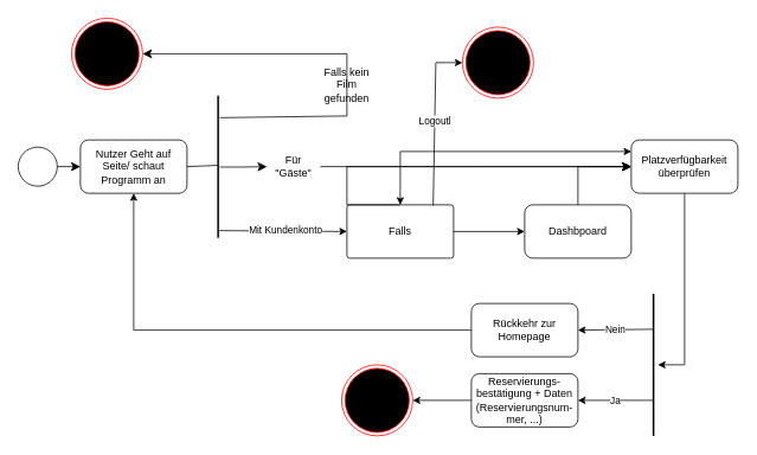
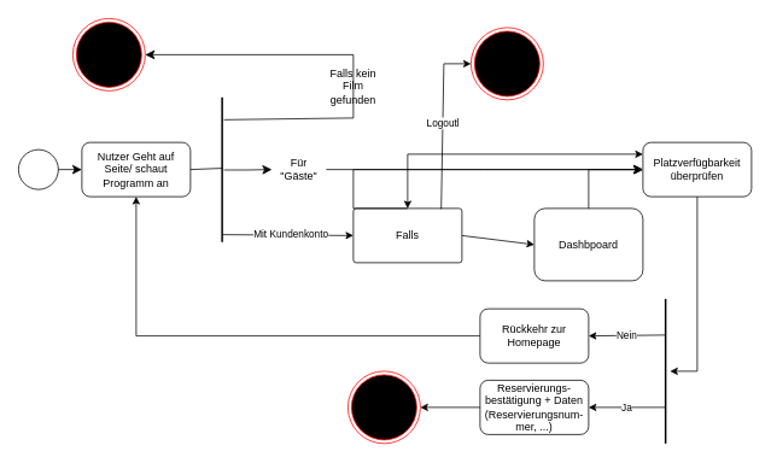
  <mxCell id="0" />
  <mxCell id="1" parent="0" />
  <mxCell id="2" value="" style="ellipse;whiteSpace=wrap;html=1;aspect=fixed;" parent="1" vertex="1"><mxGeometry x="20" y="165" width="44" height="44" as="geometry" /></mxCell>
  <mxCell id="3" value="Nutzer Geht auf Seite/ schaut Programm an" style="rounded=1;whiteSpace=wrap;html=1;" parent="1" vertex="1"><mxGeometry x="90" y="157" width="120" height="60" as="geometry" /></mxCell>
  <mxCell id="4" value="" style="edgeStyle=segmentEdgeStyle;endArrow=classic;html=1;curved=0;rounded=0;endSize=8;startSize=8;exitX=1;exitY=0.5;exitDx=0;exitDy=0;entryX=0;entryY=0.5;entryDx=0;entryDy=0;" parent="1" source="2" target="3" edge="1"><mxGeometry width="50" height="50" relative="1" as="geometry"><mxPoint x="60" y="170" as="sourcePoint" /><mxPoint x="420" y="130" as="targetPoint" /></mxGeometry></mxCell>
  <mxCell id="5" value="" style="line;strokeWidth=2;direction=south;html=1;" parent="1" vertex="1"><mxGeometry x="240" y="107" width="10" height="160" as="geometry" /></mxCell>
  <mxCell id="6" value="" style="endArrow=none;html=1;rounded=0;exitX=1;exitY=0.5;exitDx=0;exitDy=0;entryX=0.491;entryY=0.505;entryDx=0;entryDy=0;entryPerimeter=0;" parent="1" source="3" target="5" edge="1"><mxGeometry width="50" height="50" relative="1" as="geometry"><mxPoint x="130" y="90" as="sourcePoint" /><mxPoint x="360" y="187" as="targetPoint" /></mxGeometry></mxCell>
  <mxCell id="7" value="" style="edgeStyle=segmentEdgeStyle;endArrow=classic;html=1;curved=0;rounded=0;endSize=8;startSize=8;entryX=1;entryY=0.5;entryDx=0;entryDy=0;" parent="1" target="33" edge="1"><mxGeometry width="50" height="50" relative="1" as="geometry"><mxPoint x="390" y="110" as="sourcePoint" /><mxPoint x="163" y="53.5" as="targetPoint" /><Array as="points"><mxPoint x="390" y="60" /></Array></mxGeometry></mxCell>
  <mxCell id="8" value="Platzverfügbarkeit überprüfen" style="rounded=1;whiteSpace=wrap;html=1;" parent="1" vertex="1"><mxGeometry x="710" y="157" width="120" height="60" as="geometry" /></mxCell>
  <mxCell id="9" value="" style="edgeStyle=elbowEdgeStyle;elbow=horizontal;endArrow=classic;html=1;curved=0;rounded=0;endSize=8;startSize=8;exitX=1;exitY=0.5;exitDx=0;exitDy=0;entryX=0;entryY=0.5;entryDx=0;entryDy=0;" parent="1" source="16" target="8" edge="1"><mxGeometry width="50" height="50" relative="1" as="geometry"><mxPoint x="370" y="200" as="sourcePoint" /><mxPoint x="420" y="150" as="targetPoint" /></mxGeometry></mxCell>
  <mxCell id="10" value="Falls" style="rounded=1;whiteSpace=wrap;html=1;arcSize=5;" parent="1" vertex="1"><mxGeometry x="390" y="230" width="120" height="60" as="geometry" /></mxCell>
  <mxCell id="11" value="" style="edgeStyle=segmentEdgeStyle;endArrow=classic;html=1;curved=0;rounded=0;endSize=8;startSize=8;entryX=0;entryY=0.5;entryDx=0;entryDy=0;exitX=0.5;exitY=0;exitDx=0;exitDy=0;" parent="1" source="10" target="8" edge="1"><mxGeometry width="50" height="50" relative="1" as="geometry"><mxPoint x="550" y="267" as="sourcePoint" /><mxPoint x="520" y="124.47" as="targetPoint" /><Array as="points"><mxPoint x="390" y="187" /></Array></mxGeometry></mxCell>
- <mxCell id="12" value="Dashbpoard" style="rounded=1;whiteSpace=wrap;html=1;" parent="1" vertex="1"><mxGeometry x="590" y="230" width="120" height="60" as="geometry" /></mxCell>
+ <mxCell id="12" value="Dashbpoard" style="rounded=1;whiteSpace=wrap;html=1;" parent="1" vertex="1"><mxGeometry x="590" y="230" width="120" height="80" as="geometry" /></mxCell>
  <mxCell id="13" value="" style="endArrow=classic;html=1;rounded=0;entryX=0;entryY=0.5;entryDx=0;entryDy=0;exitX=1;exitY=0.5;exitDx=0;exitDy=0;" parent="1" source="10" target="12" edge="1"><mxGeometry width="50" height="50" relative="1" as="geometry"><mxPoint x="110" y="350" as="sourcePoint" /><mxPoint x="480" y="320" as="targetPoint" /></mxGeometry></mxCell>
  <mxCell id="14" value="" style="endArrow=classic;html=1;rounded=0;exitX=0.5;exitY=0;exitDx=0;exitDy=0;entryX=0;entryY=0.5;entryDx=0;entryDy=0;" parent="1" source="12" target="8" edge="1"><mxGeometry width="50" height="50" relative="1" as="geometry"><mxPoint x="580" y="240" as="sourcePoint" /><mxPoint x="630" y="190" as="targetPoint" /><Array as="points"><mxPoint x="650" y="187" /></Array></mxGeometry></mxCell>
  <mxCell id="15" value="" style="edgeStyle=elbowEdgeStyle;elbow=horizontal;endArrow=classic;html=1;curved=0;rounded=0;endSize=8;startSize=8;exitX=0.503;exitY=0.314;exitDx=0;exitDy=0;exitPerimeter=0;entryX=0;entryY=0.5;entryDx=0;entryDy=0;" parent="1" source="5" target="16" edge="1"><mxGeometry width="50" height="50" relative="1" as="geometry"><mxPoint x="247" y="187" as="sourcePoint" /><mxPoint x="710" y="187" as="targetPoint" /></mxGeometry></mxCell>
  <mxCell id="16" value="Für &quot;Gäste&quot;" style="text;html=1;align=center;verticalAlign=middle;whiteSpace=wrap;rounded=0;" parent="1" vertex="1"><mxGeometry x="300" y="172" width="60" height="30" as="geometry" /></mxCell>
  <mxCell id="17" value="" style="endArrow=classic;startArrow=classic;html=1;rounded=0;" parent="1" edge="1"><mxGeometry width="50" height="50" relative="1" as="geometry"><mxPoint x="450" y="230" as="sourcePoint" /><mxPoint x="710" y="170" as="targetPoint" /><Array as="points"><mxPoint x="450" y="170" /></Array></mxGeometry></mxCell>
  <mxCell id="18" value="" style="endArrow=none;html=1;rounded=0;exitX=0.156;exitY=0.3;exitDx=0;exitDy=0;exitPerimeter=0;" parent="1" source="5" edge="1"><mxGeometry width="50" height="50" relative="1" as="geometry"><mxPoint x="260" y="160" as="sourcePoint" /><mxPoint x="390" y="110" as="targetPoint" /><Array as="points"><mxPoint x="390" y="130" /></Array></mxGeometry></mxCell>
  <mxCell id="19" value="Falls kein Film gefunden" style="text;html=1;align=center;verticalAlign=middle;whiteSpace=wrap;rounded=0;" parent="1" vertex="1"><mxGeometry x="360" y="80" width="60" height="30" as="geometry" /></mxCell>
  <mxCell id="20" value="" style="endArrow=classic;html=1;rounded=0;exitX=0.95;exitY=0.5;exitDx=0;exitDy=0;exitPerimeter=0;entryX=0;entryY=0.5;entryDx=0;entryDy=0;" parent="1" source="5" target="10" edge="1"><mxGeometry relative="1" as="geometry"><mxPoint x="270" y="260" as="sourcePoint" /><mxPoint x="370" y="260" as="targetPoint" /></mxGeometry></mxCell>
  <mxCell id="21" value="Label" style="edgeLabel;resizable=0;html=1;;align=center;verticalAlign=middle;" parent="20" connectable="0" vertex="1"><mxGeometry relative="1" as="geometry" /></mxCell>
  <mxCell id="22" value="Mit Kundenkonto" style="edgeLabel;html=1;align=center;verticalAlign=middle;resizable=0;points=[];" parent="20" vertex="1" connectable="0"><mxGeometry x="0.034" y="1" relative="1" as="geometry"><mxPoint as="offset" /></mxGeometry></mxCell>
  <mxCell id="23" value="" style="endArrow=classic;html=1;rounded=0;exitX=0.809;exitY=0.011;exitDx=0;exitDy=0;exitPerimeter=0;entryX=0;entryY=0.5;entryDx=0;entryDy=0;" parent="1" source="10" target="34" edge="1"><mxGeometry relative="1" as="geometry"><mxPoint x="460" y="310" as="sourcePoint" /><mxPoint x="490" y="60" as="targetPoint" /><Array as="points"><mxPoint x="490" y="70" /></Array></mxGeometry></mxCell>
  <mxCell id="24" value="Logoutl" style="edgeLabel;resizable=0;html=1;align=center;verticalAlign=middle;" parent="23" connectable="0" vertex="1"><mxGeometry relative="1" as="geometry" /></mxCell>
  <mxCell id="25" value="" style="endArrow=classic;html=1;rounded=0;exitX=0.5;exitY=1;exitDx=0;exitDy=0;" parent="1" source="8" edge="1"><mxGeometry width="50" height="50" relative="1" as="geometry"><mxPoint x="720" y="320" as="sourcePoint" /><mxPoint x="740" y="410" as="targetPoint" /><Array as="points"><mxPoint x="770" y="410" /></Array></mxGeometry></mxCell>
  <mxCell id="26" value="Rückkehr zur Homepage" style="rounded=1;whiteSpace=wrap;html=1;" parent="1" vertex="1"><mxGeometry x="530" y="341" width="120" height="60" as="geometry" /></mxCell>
  <mxCell id="27" value="" style="line;strokeWidth=2;direction=south;html=1;" parent="1" vertex="1"><mxGeometry x="730" y="330" width="10" height="160" as="geometry" /></mxCell>
  <mxCell id="28" value="Nein&lt;br&gt;" style="endArrow=classic;html=1;rounded=0;exitX=0.25;exitY=0.5;exitDx=0;exitDy=0;exitPerimeter=0;entryX=1;entryY=0.5;entryDx=0;entryDy=0;" parent="1" source="27" target="26" edge="1"><mxGeometry relative="1" as="geometry"><mxPoint x="700" y="370" as="sourcePoint" /><mxPoint x="570" y="430" as="targetPoint" /></mxGeometry></mxCell>
  <mxCell id="29" value="Ja" style="endArrow=classic;html=1;rounded=0;exitX=0.75;exitY=0.5;exitDx=0;exitDy=0;exitPerimeter=0;entryX=1;entryY=0.5;entryDx=0;entryDy=0;" parent="1" source="27" target="30" edge="1"><mxGeometry relative="1" as="geometry"><mxPoint x="590" y="570" as="sourcePoint" /><mxPoint x="690" y="570" as="targetPoint" /></mxGeometry></mxCell>
  <mxCell id="30" value="Reservierungs-bestätigung + Daten (Reservierungsnum-&lt;br&gt;mer, ...)" style="rounded=1;whiteSpace=wrap;html=1;" parent="1" vertex="1"><mxGeometry x="530" y="420" width="120" height="60" as="geometry" /></mxCell>
  <mxCell id="31" value="" style="endArrow=classic;html=1;rounded=0;exitX=0;exitY=0.5;exitDx=0;exitDy=0;entryX=1;entryY=0.5;entryDx=0;entryDy=0;" parent="1" source="30" target="35" edge="1"><mxGeometry width="50" height="50" relative="1" as="geometry"><mxPoint x="510" y="560" as="sourcePoint" /><mxPoint x="390" y="450" as="targetPoint" /></mxGeometry></mxCell>
  <mxCell id="32" value="" style="endArrow=classic;html=1;rounded=0;exitX=0;exitY=0.5;exitDx=0;exitDy=0;entryX=0.5;entryY=1;entryDx=0;entryDy=0;" parent="1" source="26" target="3" edge="1"><mxGeometry width="50" height="50" relative="1" as="geometry"><mxPoint x="180" y="440" as="sourcePoint" /><mxPoint x="230" y="390" as="targetPoint" /><Array as="points"><mxPoint x="150" y="371" /></Array></mxGeometry></mxCell>
  <mxCell id="33" value="" style="ellipse;html=1;shape=endState;fillColor=#000000;strokeColor=#ff0000;" vertex="1" parent="1"><mxGeometry x="80" y="20" width="80" height="80" as="geometry" /></mxCell>
  <mxCell id="34" value="" style="ellipse;html=1;shape=endState;fillColor=#000000;strokeColor=#ff0000;" vertex="1" parent="1"><mxGeometry x="520" y="30" width="80" height="80" as="geometry" /></mxCell>
  <mxCell id="35" value="" style="ellipse;html=1;shape=endState;fillColor=#000000;strokeColor=#ff0000;" vertex="1" parent="1"><mxGeometry x="384" y="410" width="80" height="80" as="geometry" /></mxCell>
